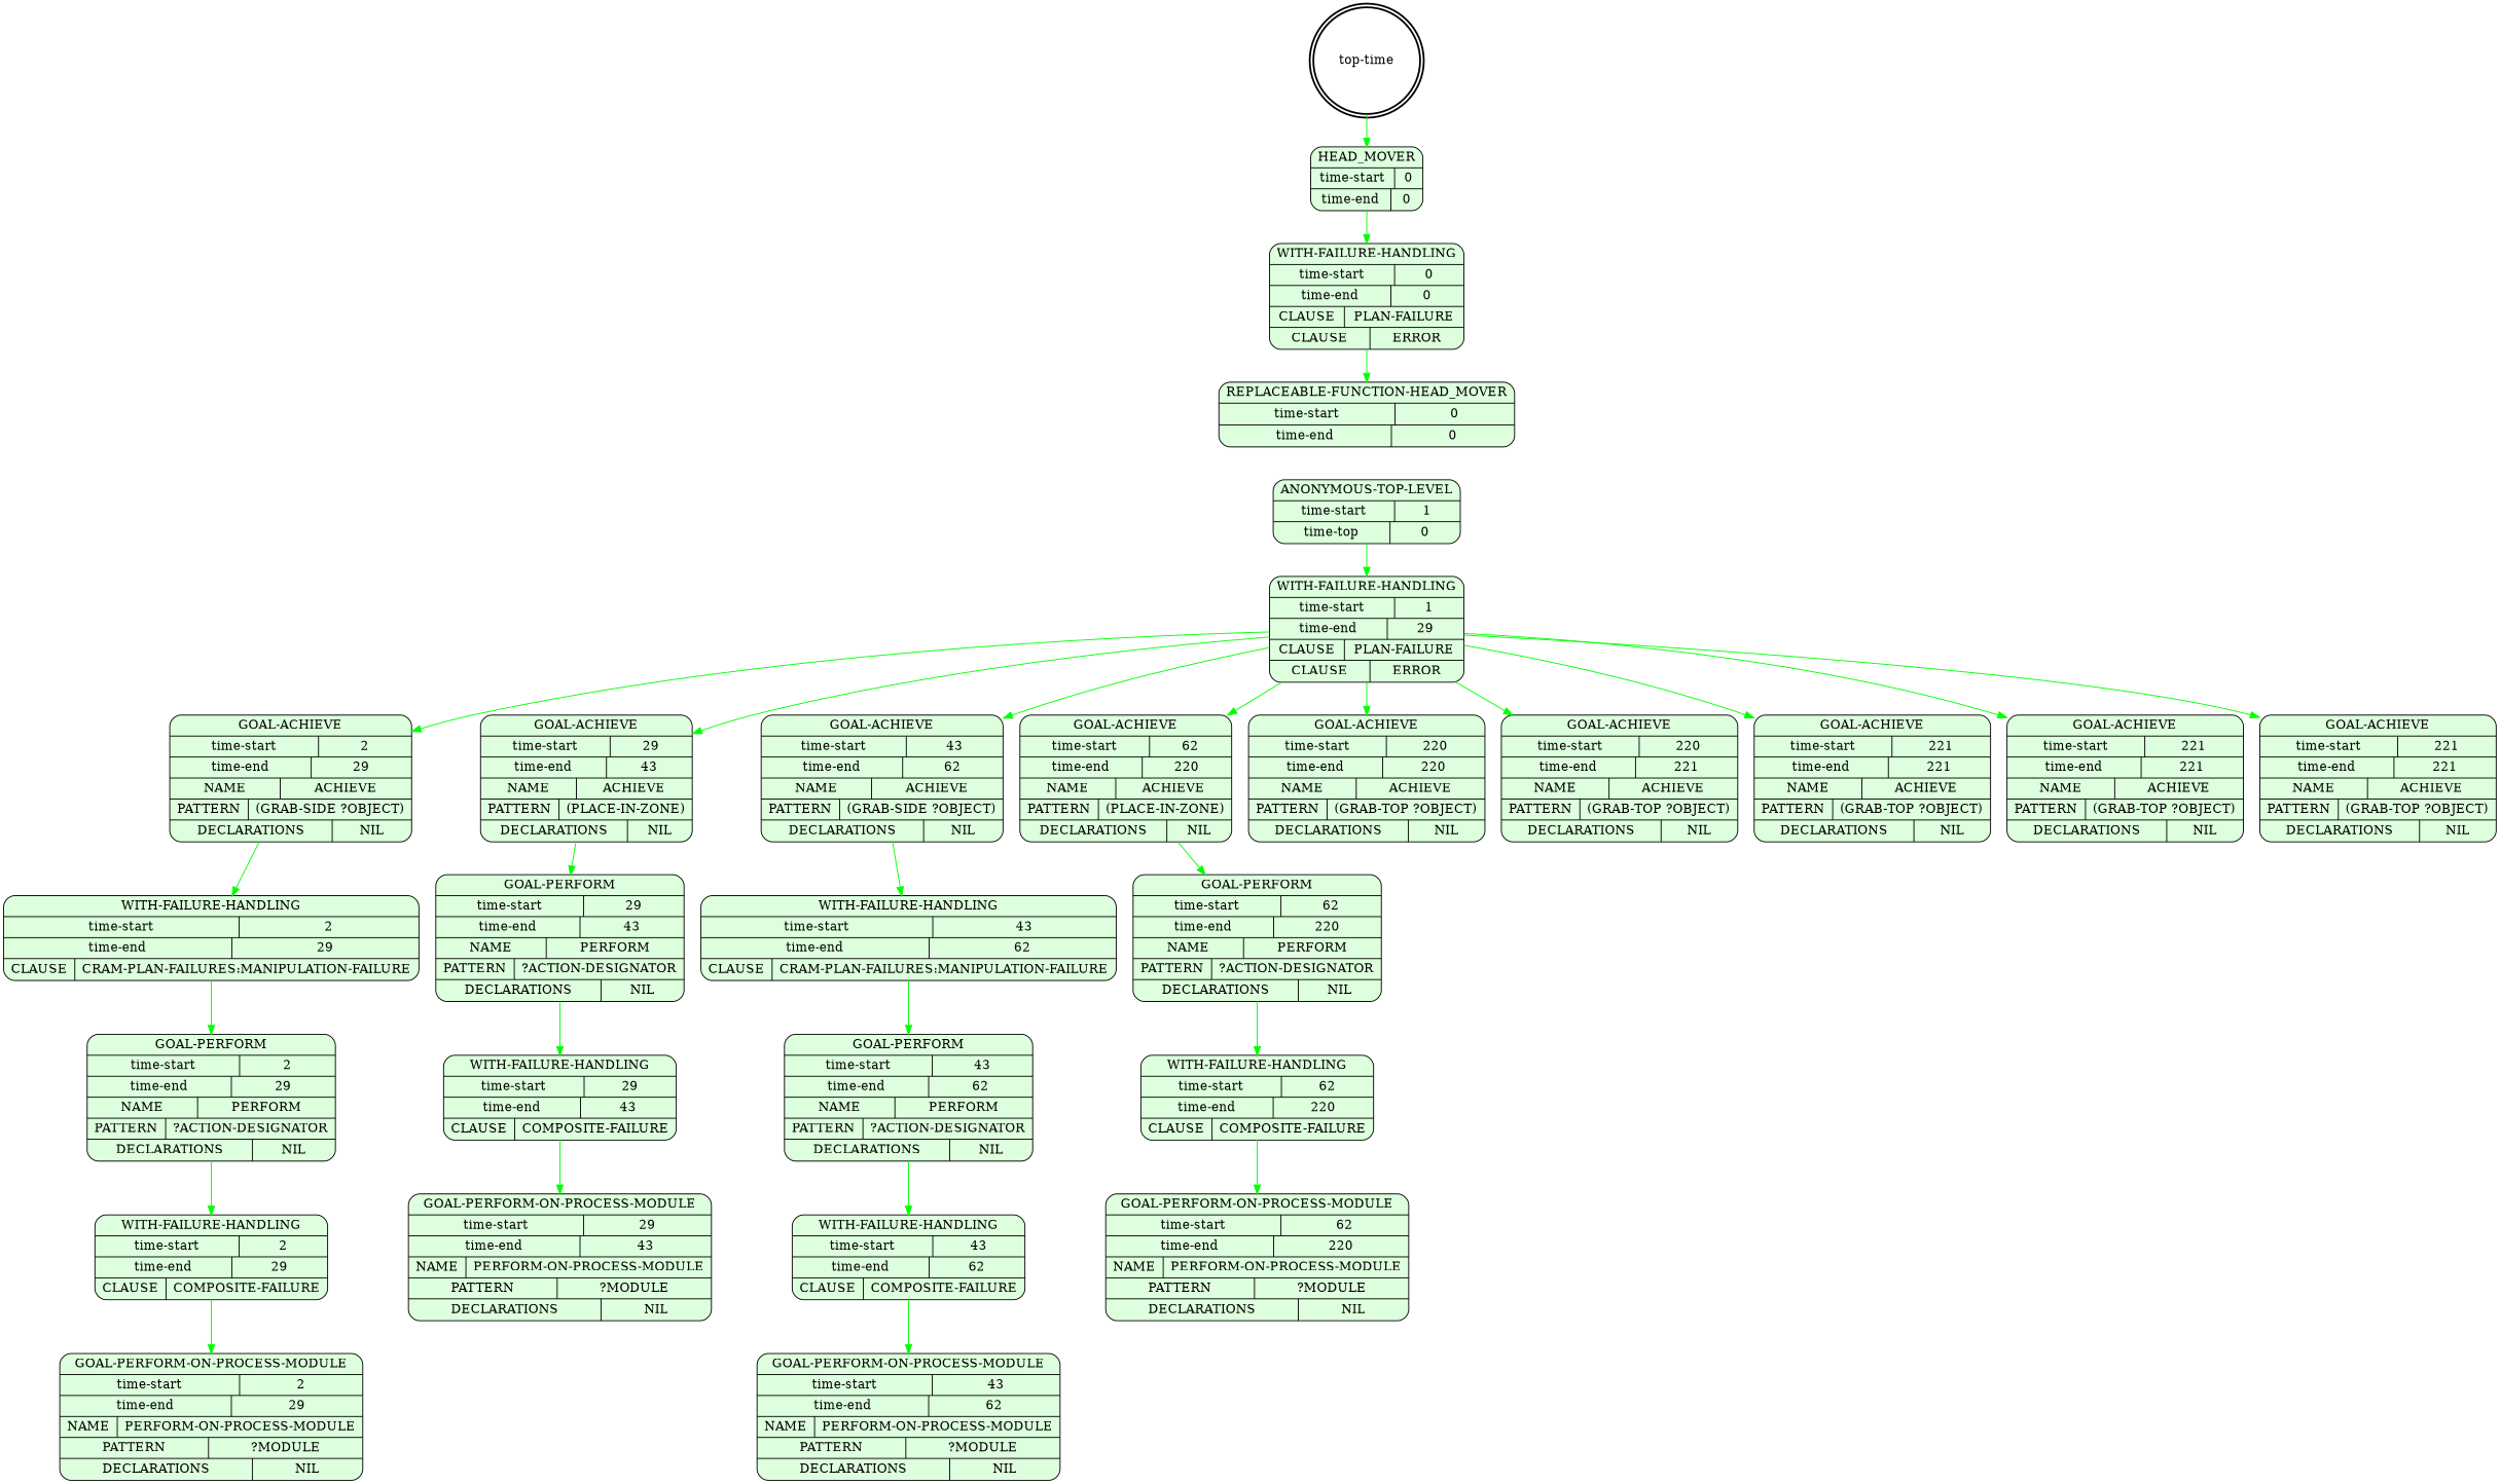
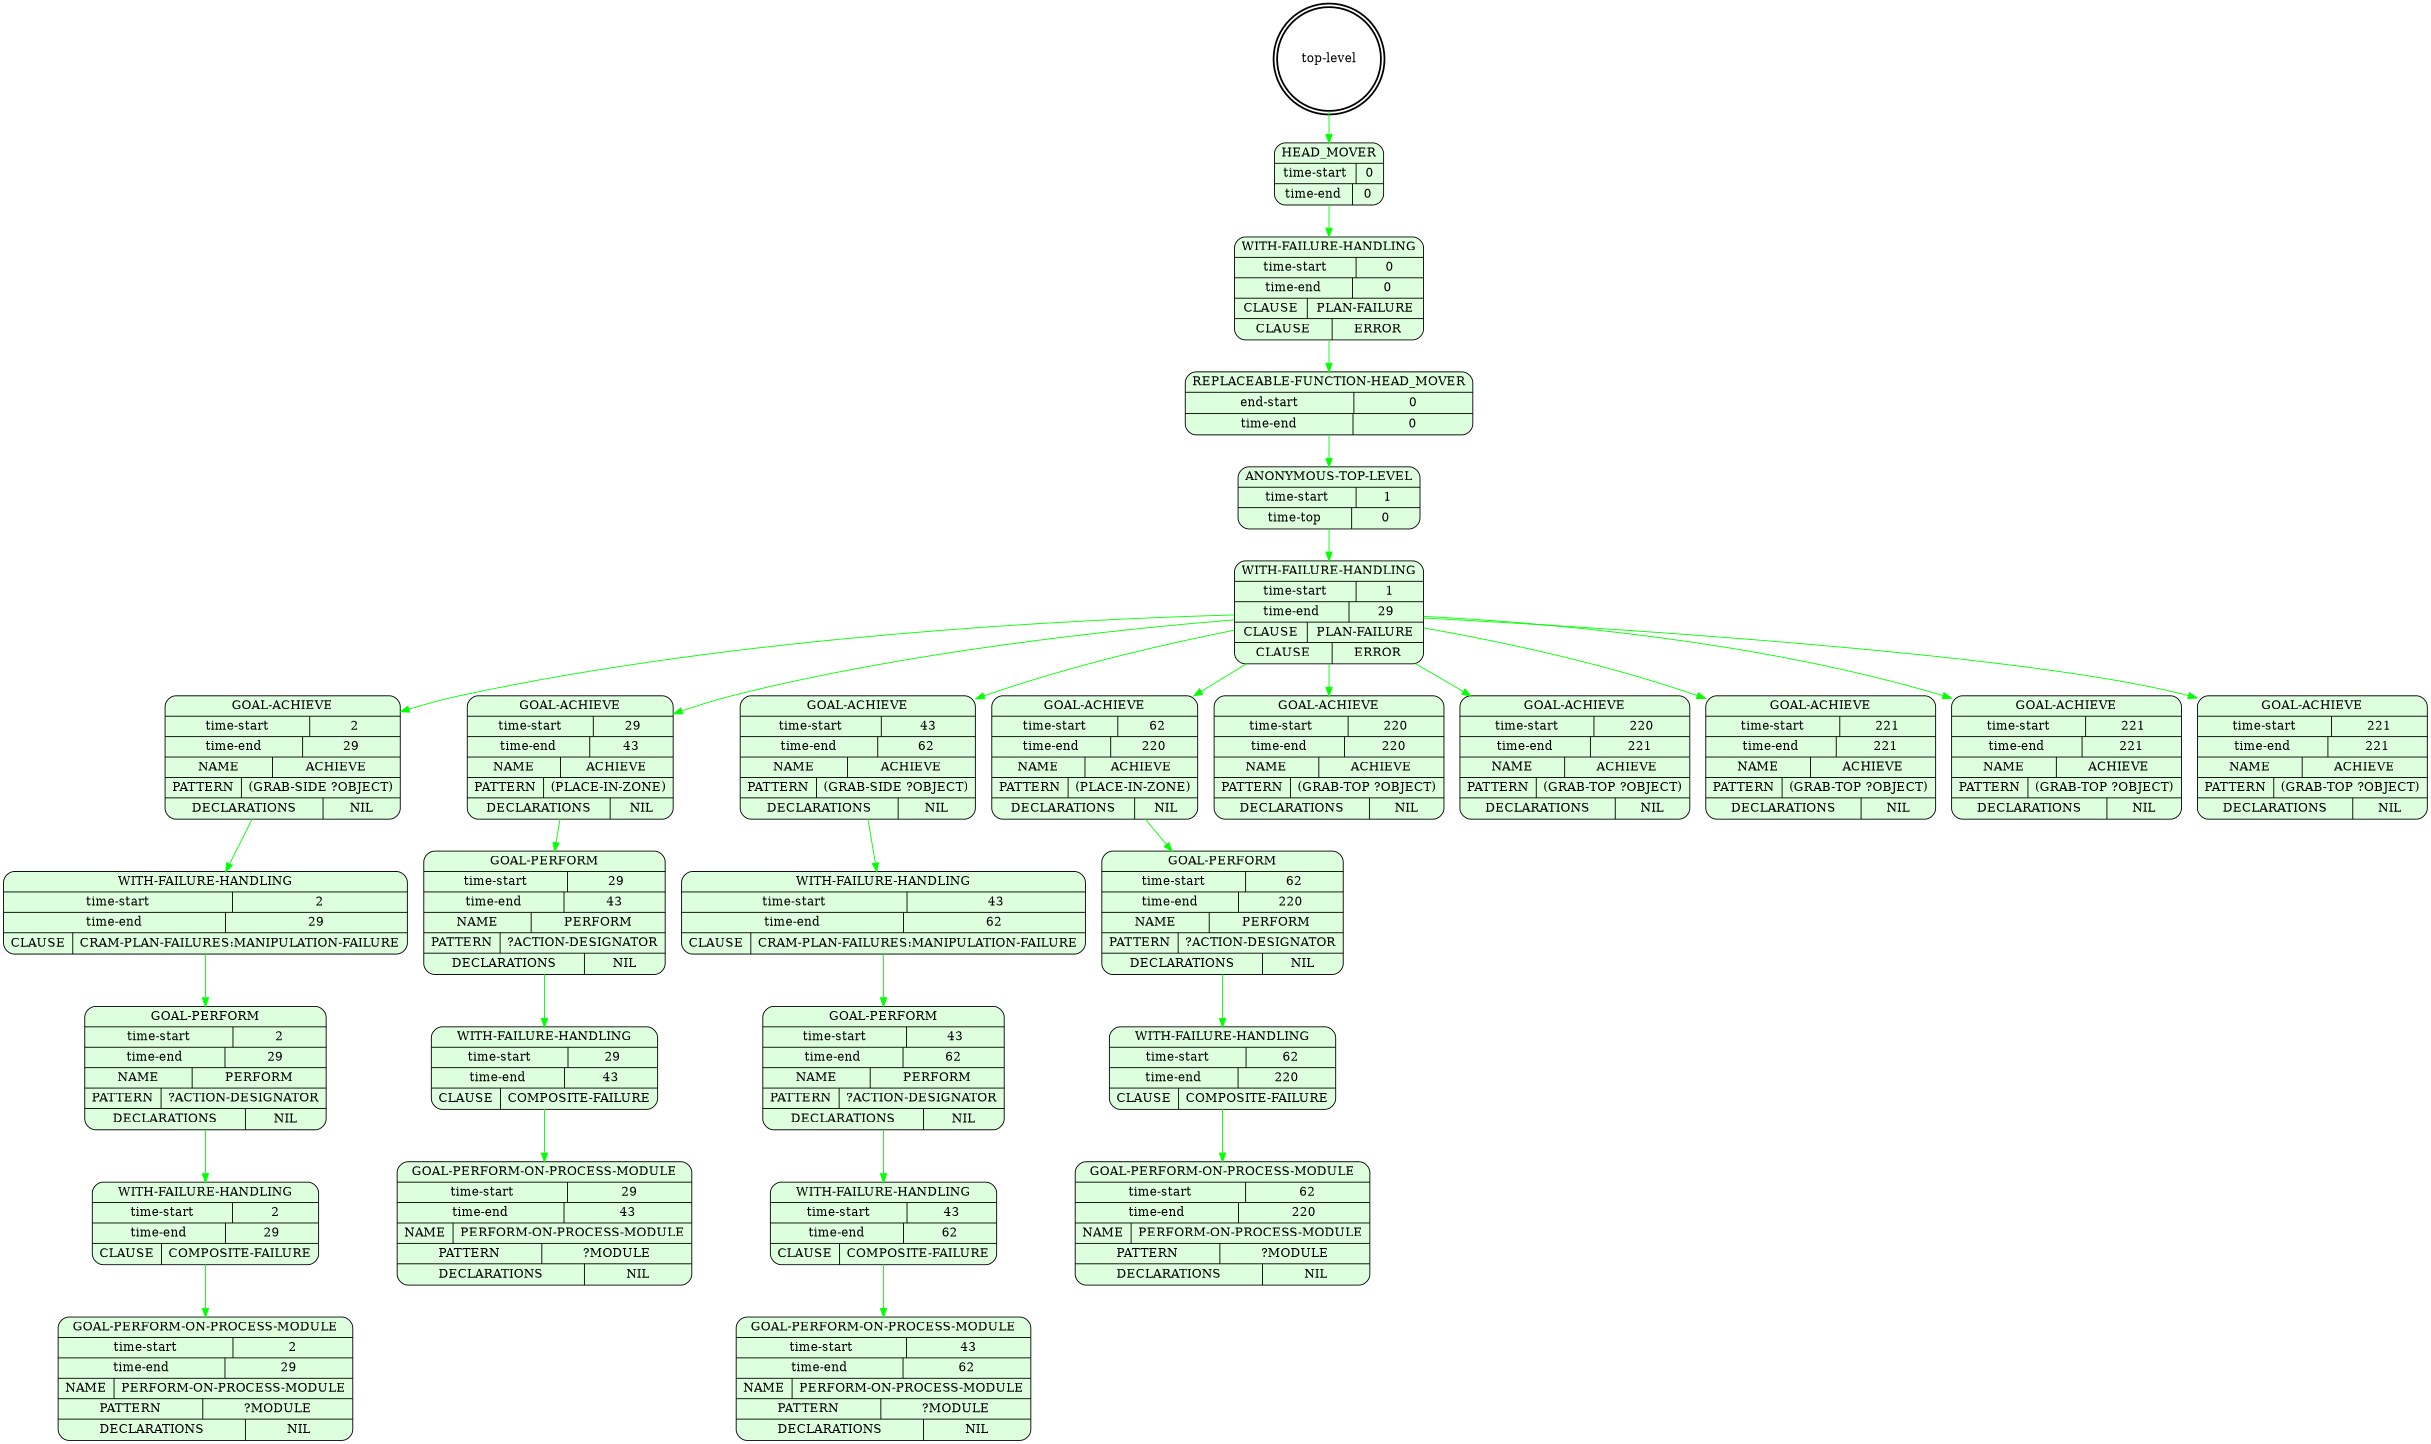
  digraph {
    node [shape=Mrecord style=filled fillcolor="#ddffdd"]
    edge [color=green]
-   n1 [label="top-time" shape=doublecircle style=bold fillcolor=""]
+   n1 [label="top-level" shape=doublecircle style=bold fillcolor=""]
    n2 [label="{HEAD_MOVER|{time-start | 0}|{time-end | 0}}"]
    n3 [label="{WITH-FAILURE-HANDLING|{time-start | 0}|{time-end | 0}|{CLAUSE | PLAN-FAILURE}|{CLAUSE | ERROR}}"]
-   n4 [label="{REPLACEABLE-FUNCTION-HEAD_MOVER|{time-start | 0}|{time-end | 0}}"]
+   n4 [label="{REPLACEABLE-FUNCTION-HEAD_MOVER|{end-start | 0}|{time-end | 0}}"]
    n5 [label="{ANONYMOUS-TOP-LEVEL|{time-start | 1}|{time-top | 0}}"]
    n6 [label="{WITH-FAILURE-HANDLING|{time-start | 1}|{time-end | 29}|{CLAUSE | PLAN-FAILURE}|{CLAUSE | ERROR}}"]
    n7 [label="{GOAL-ACHIEVE|{time-start | 2}|{time-end | 29}|{NAME | ACHIEVE}|{PATTERN | (GRAB-SIDE ?OBJECT)}|{DECLARATIONS | NIL}}"]
    n8 [label="{GOAL-ACHIEVE|{time-start | 29}|{time-end | 43}|{NAME | ACHIEVE}|{PATTERN | (PLACE-IN-ZONE)}|{DECLARATIONS | NIL}}"]
    n9 [label="{GOAL-ACHIEVE|{time-start | 43}|{time-end | 62}|{NAME | ACHIEVE}|{PATTERN | (GRAB-SIDE ?OBJECT)}|{DECLARATIONS | NIL}}"]
    n10 [label="{GOAL-ACHIEVE|{time-start | 62}|{time-end | 220}|{NAME | ACHIEVE}|{PATTERN | (PLACE-IN-ZONE)}|{DECLARATIONS | NIL}}"]
    n11 [label="{GOAL-ACHIEVE|{time-start | 220}|{time-end | 220}|{NAME | ACHIEVE}|{PATTERN | (GRAB-TOP ?OBJECT)}|{DECLARATIONS | NIL}}"]
    n12 [label="{GOAL-ACHIEVE|{time-start | 220}|{time-end | 221}|{NAME | ACHIEVE}|{PATTERN | (GRAB-TOP ?OBJECT)}|{DECLARATIONS | NIL}}"]
    n13 [label="{GOAL-ACHIEVE|{time-start | 221}|{time-end | 221}|{NAME | ACHIEVE}|{PATTERN | (GRAB-TOP ?OBJECT)}|{DECLARATIONS | NIL}}"]
    n14 [label="{GOAL-ACHIEVE|{time-start | 221}|{time-end | 221}|{NAME | ACHIEVE}|{PATTERN | (GRAB-TOP ?OBJECT)}|{DECLARATIONS | NIL}}"]
    n15 [label="{GOAL-ACHIEVE|{time-start | 221}|{time-end | 221}|{NAME | ACHIEVE}|{PATTERN | (GRAB-TOP ?OBJECT)}|{DECLARATIONS | NIL}}"]
    n16 [label="{WITH-FAILURE-HANDLING|{time-start | 2}|{time-end | 29}|{CLAUSE | CRAM-PLAN-FAILURES:MANIPULATION-FAILURE}}"]
    n17 [label="{GOAL-PERFORM|{time-start | 29}|{time-end | 43}|{NAME | PERFORM}|{PATTERN | ?ACTION-DESIGNATOR}|{DECLARATIONS | NIL}}"]
    n18 [label="{WITH-FAILURE-HANDLING|{time-start | 43}|{time-end | 62}|{CLAUSE | CRAM-PLAN-FAILURES:MANIPULATION-FAILURE}}"]
    n19 [label="{GOAL-PERFORM|{time-start | 62}|{time-end | 220}|{NAME | PERFORM}|{PATTERN | ?ACTION-DESIGNATOR}|{DECLARATIONS | NIL}}"]
    n20 [label="{GOAL-PERFORM|{time-start | 2}|{time-end | 29}|{NAME | PERFORM}|{PATTERN | ?ACTION-DESIGNATOR}|{DECLARATIONS | NIL}}"]
    n21 [label="{WITH-FAILURE-HANDLING|{time-start | 2}|{time-end | 29}|{CLAUSE | COMPOSITE-FAILURE}}"]
    n22 [label="{GOAL-PERFORM-ON-PROCESS-MODULE|{time-start | 2}|{time-end | 29}|{NAME | PERFORM-ON-PROCESS-MODULE}|{PATTERN | ?MODULE}|{DECLARATIONS | NIL}}"]
    n23 [label="{WITH-FAILURE-HANDLING|{time-start | 29}|{time-end | 43}|{CLAUSE | COMPOSITE-FAILURE}}"]
    n24 [label="{GOAL-PERFORM-ON-PROCESS-MODULE|{time-start | 29}|{time-end | 43}|{NAME | PERFORM-ON-PROCESS-MODULE}|{PATTERN | ?MODULE}|{DECLARATIONS | NIL}}"]
    n25 [label="{GOAL-PERFORM|{time-start | 43}|{time-end | 62}|{NAME | PERFORM}|{PATTERN | ?ACTION-DESIGNATOR}|{DECLARATIONS | NIL}}"]
    n26 [label="{WITH-FAILURE-HANDLING|{time-start | 43}|{time-end | 62}|{CLAUSE | COMPOSITE-FAILURE}}"]
    n27 [label="{GOAL-PERFORM-ON-PROCESS-MODULE|{time-start | 43}|{time-end | 62}|{NAME | PERFORM-ON-PROCESS-MODULE}|{PATTERN | ?MODULE}|{DECLARATIONS | NIL}}"]
    n28 [label="{WITH-FAILURE-HANDLING|{time-start | 62}|{time-end | 220}|{CLAUSE | COMPOSITE-FAILURE}}"]
    n29 [label="{GOAL-PERFORM-ON-PROCESS-MODULE|{time-start | 62}|{time-end | 220}|{NAME | PERFORM-ON-PROCESS-MODULE}|{PATTERN | ?MODULE}|{DECLARATIONS | NIL}}"]
    n1 -> n2
    n2 -> n3
    n3 -> n4
+   n4 -> n5
    n5 -> n6
    n6 -> n7
    n6 -> n8
    n6 -> n9
    n6 -> n10
    n6 -> n11
    n6 -> n12
    n6 -> n13
    n6 -> n14
    n6 -> n15
    n7 -> n16
    n8 -> n17
    n9 -> n18
    n10 -> n19
    n16 -> n20
    n17 -> n23
    n18 -> n25
    n19 -> n28
    n20 -> n21
    n21 -> n22
    n23 -> n24
    n25 -> n26
    n26 -> n27
    n28 -> n29
  }
